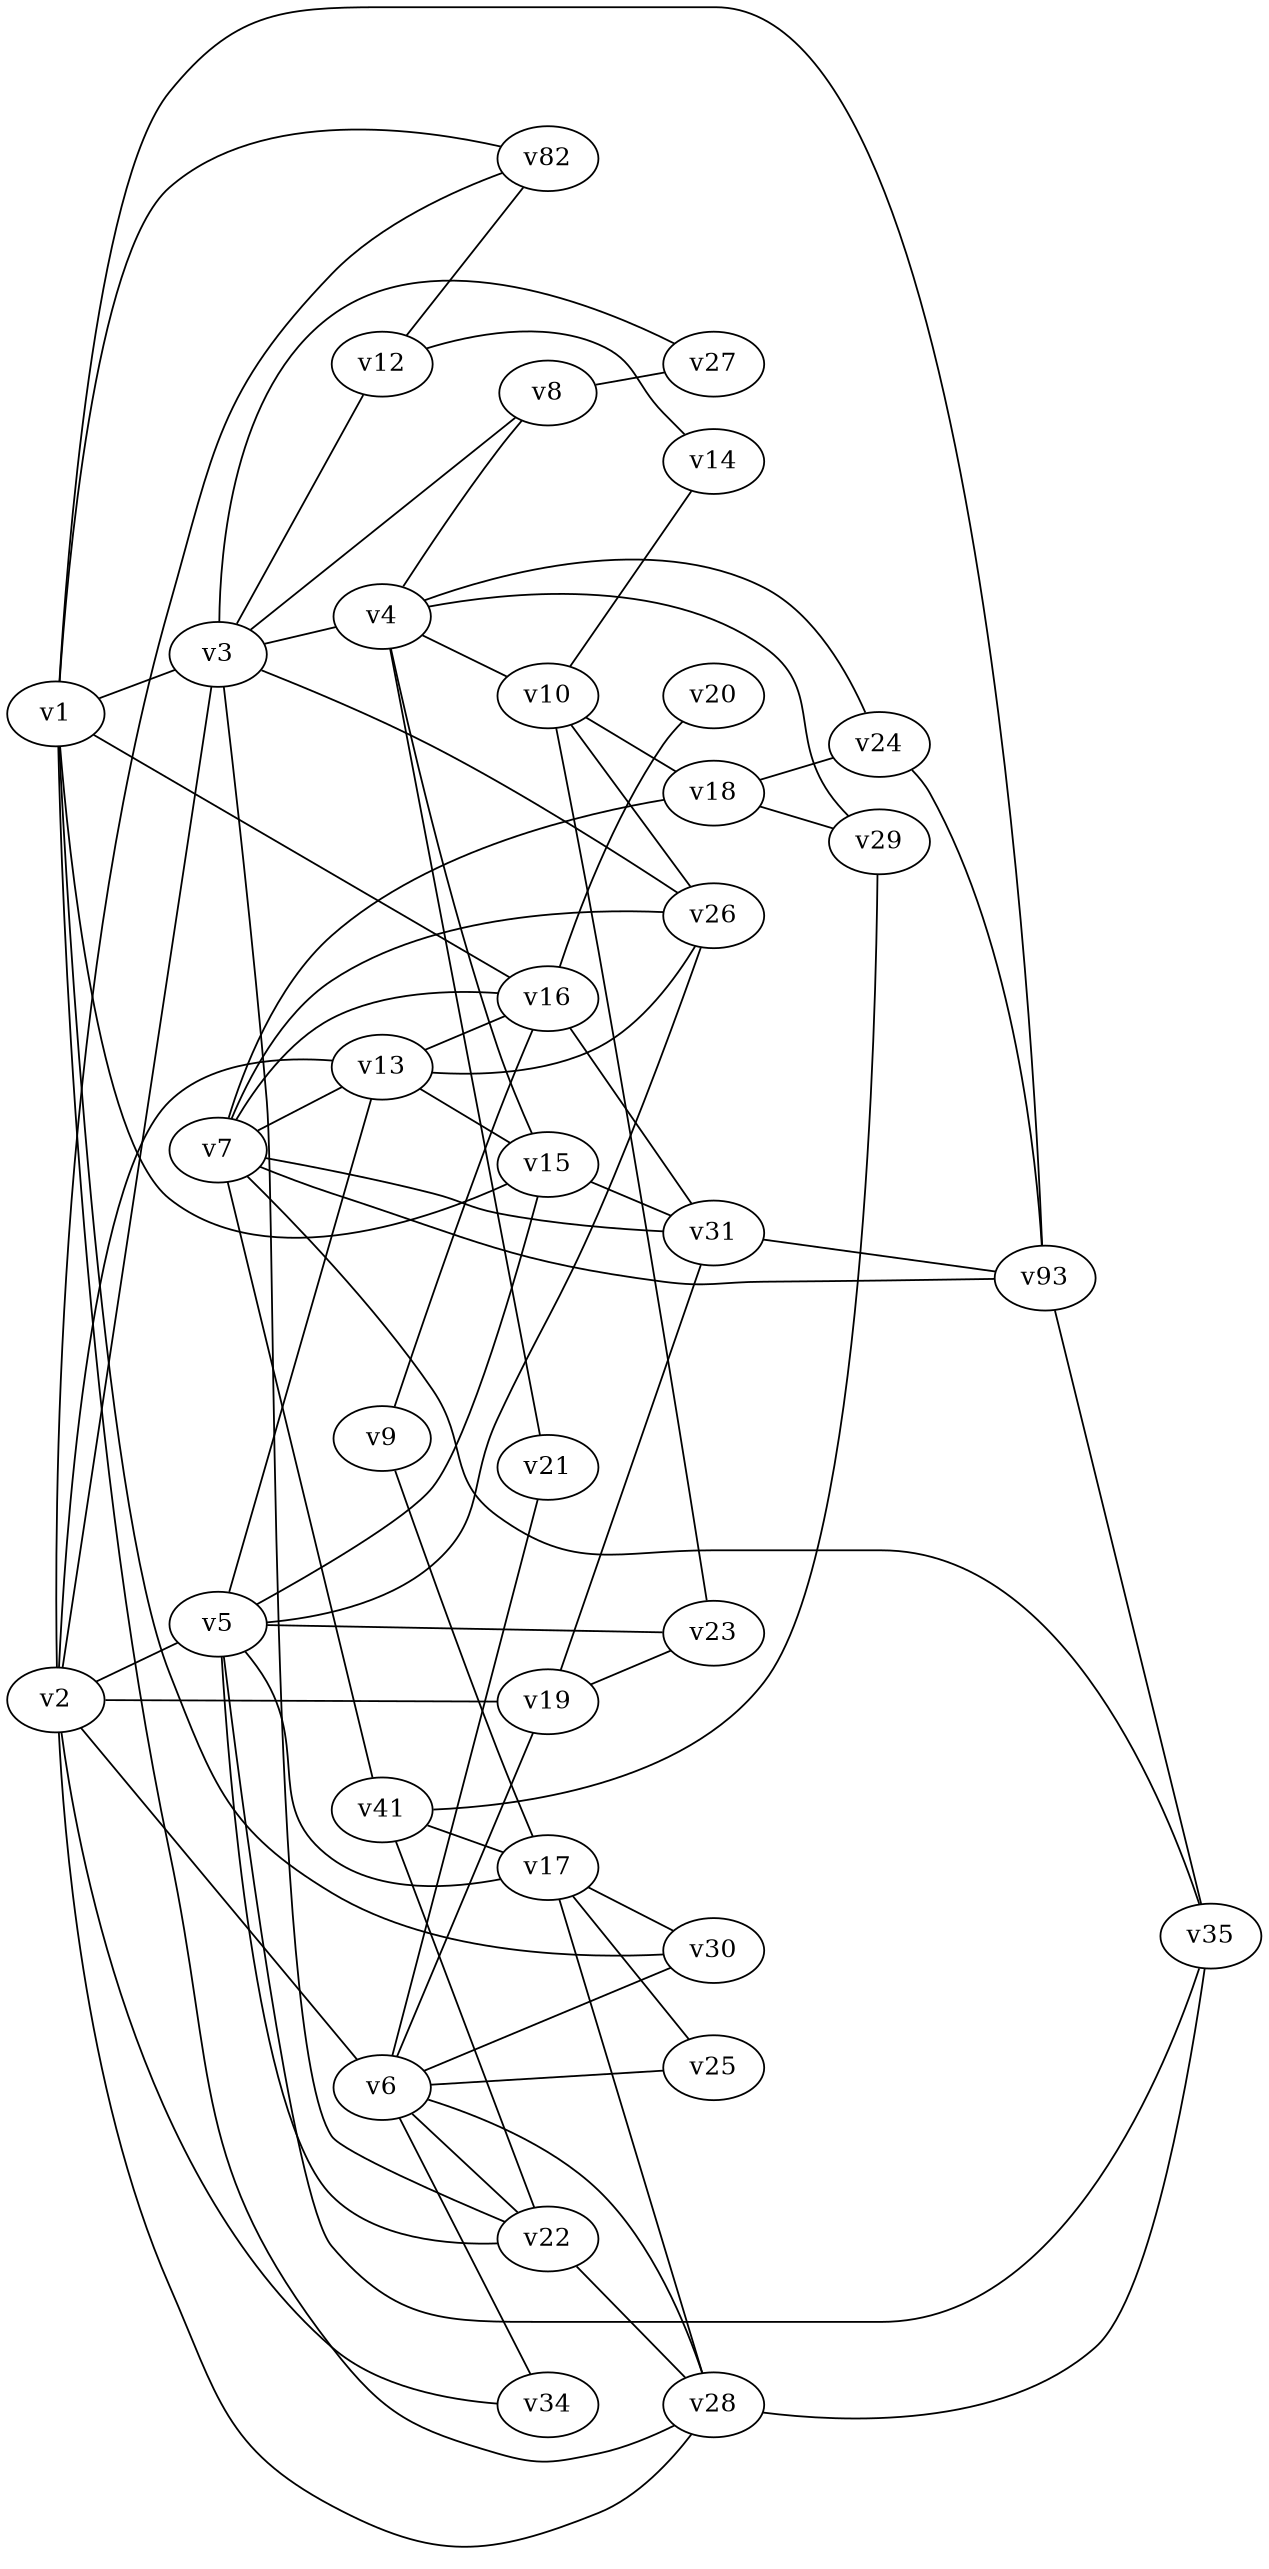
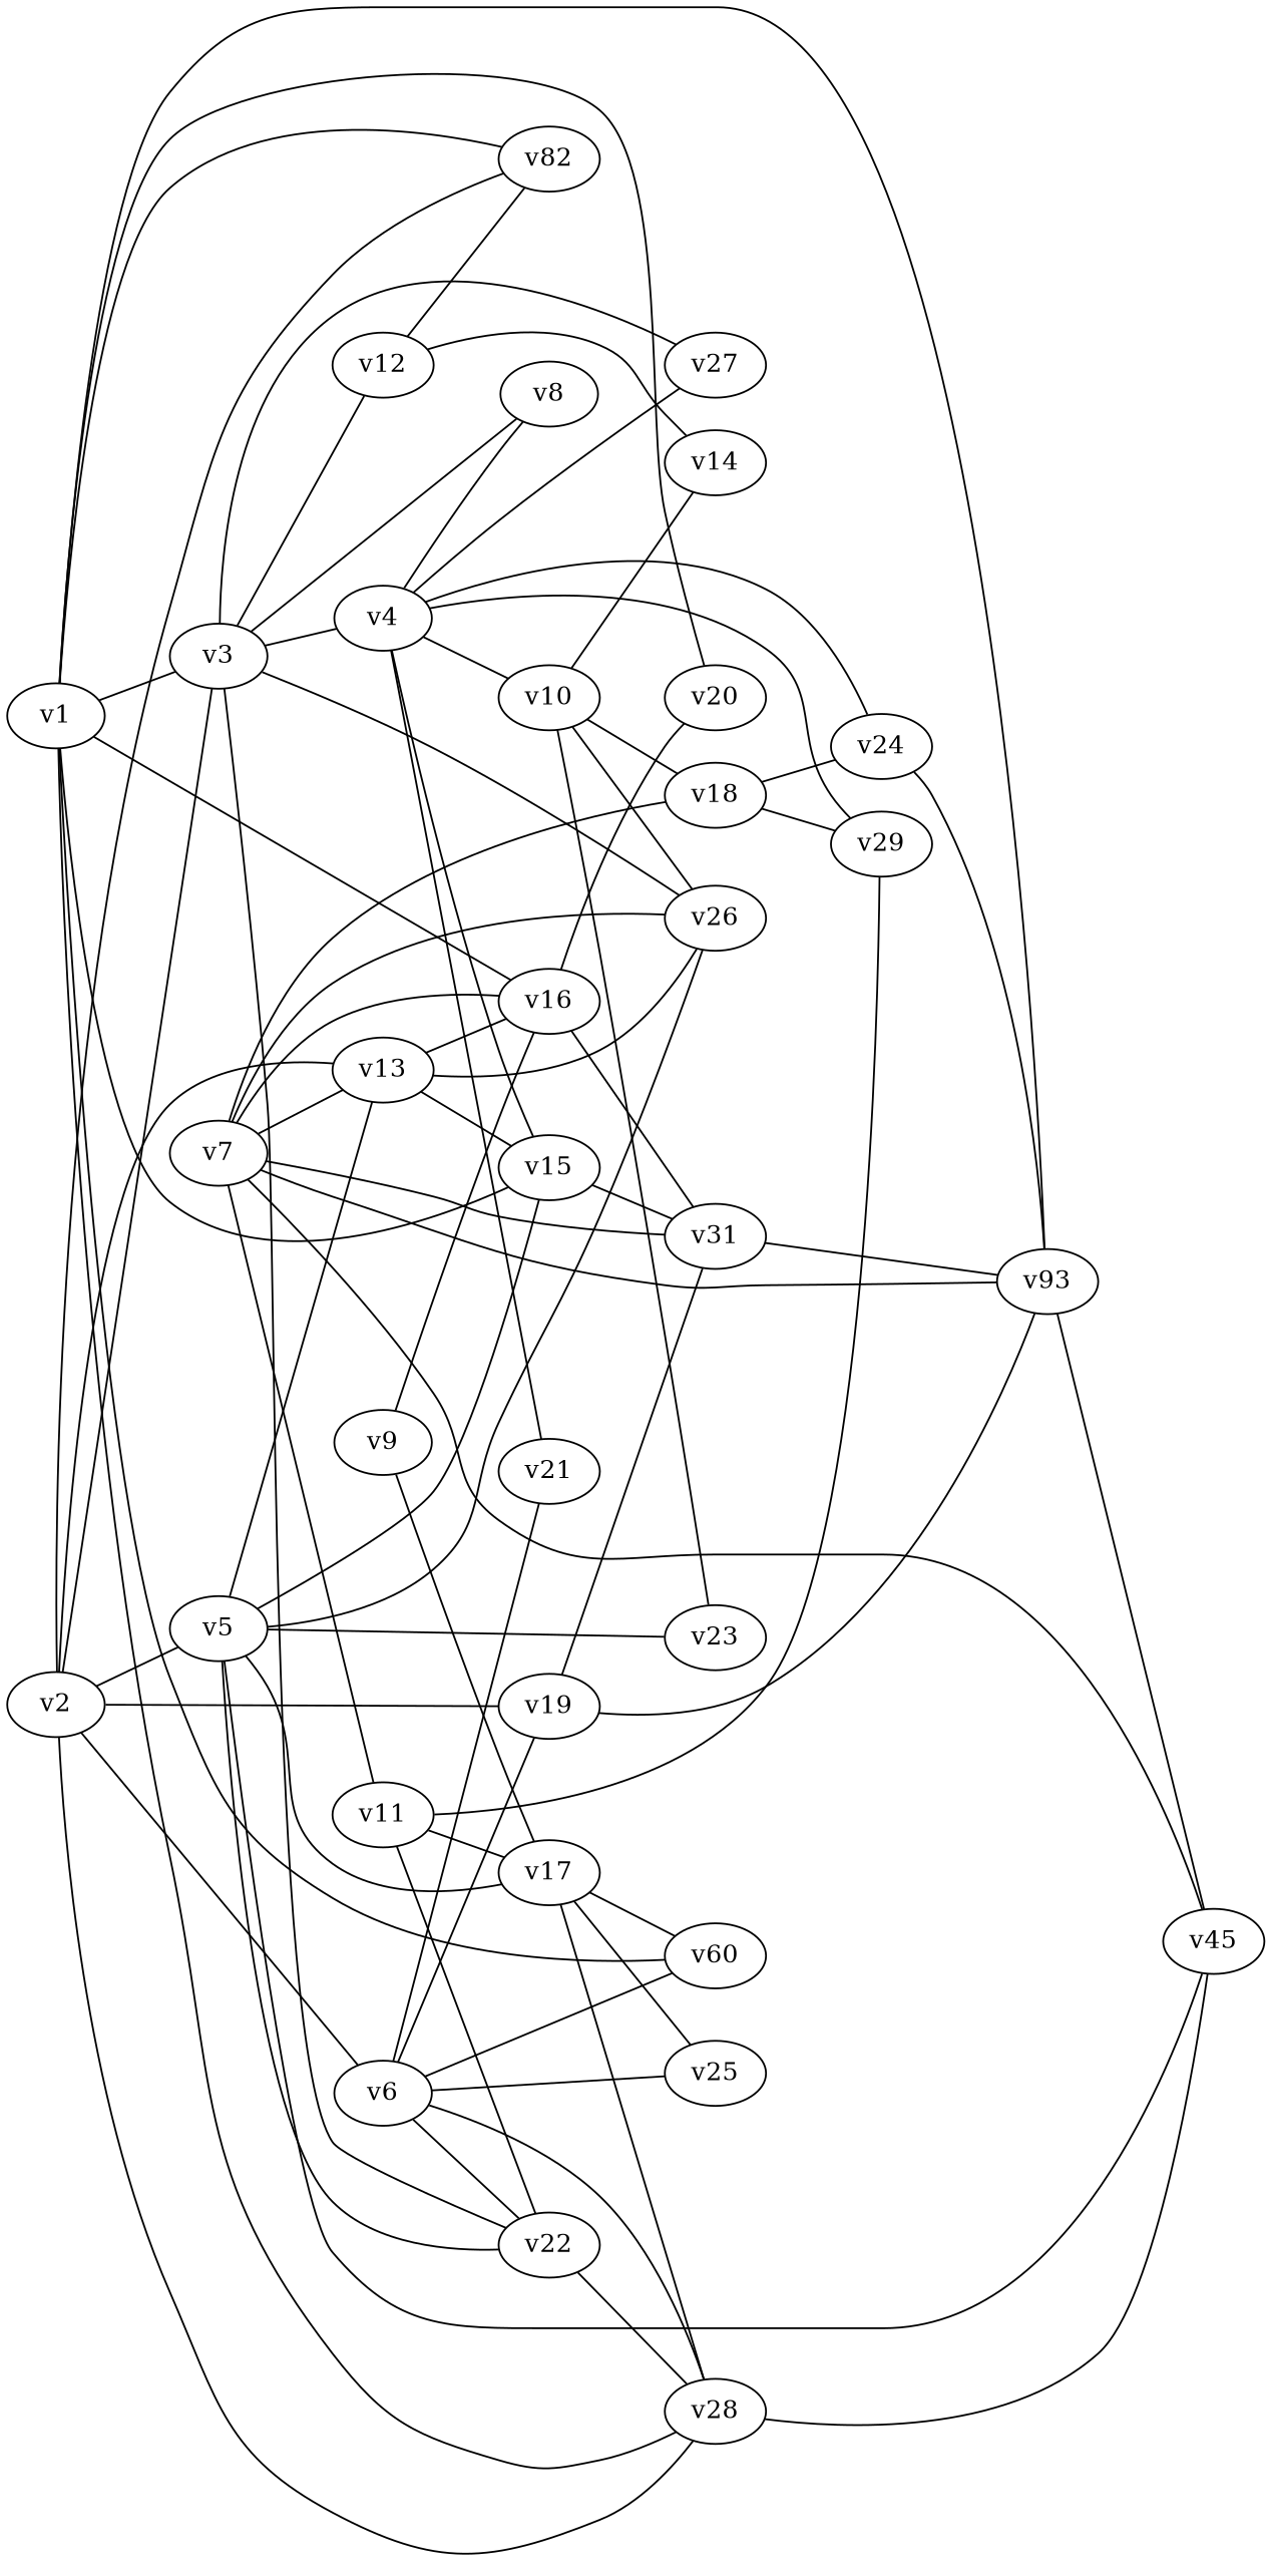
  graph {
    rankdir=LR
    v1
    v16
    v20
    v28
    n5 [label=v82]
-   v30
+   v30 [label=v60]
    v15
    v3
    n9 [label=v93]
    v31
-   v35
+   v35 [label=v45]
    v4
    v22
    v27
    v12
    v26
    v8
    v21
    v29
    v10
    v24
    v14
    v2
    v13
    v6
    v19
-   v34
    v5
    v25
    v23
    v17
    v18
    v7
-   v11 [label=v41]
+   v11
    v9
    v1 -- v16
+   v1 -- v20
    v1 -- v28
    v1 -- n5
    v1 -- v30
    v1 -- v15
    v1 -- v3
    v1 -- n9
    v16 -- v20
    v16 -- v31
    v28 -- v35
    v15 -- v31
    v3 -- v4
    v3 -- v22
    v3 -- v27
    v3 -- v12
    v3 -- v26
    v3 -- v8
    n9 -- v35
    v31 -- n9
    v4 -- v15
-   v8 -- v27
+   v4 -- v27
    v4 -- v8
    v4 -- v21
    v4 -- v29
    v4 -- v10
    v4 -- v24
    v22 -- v28
    v12 -- n5
    v12 -- v14
    v10 -- v26
    v10 -- v14
    v10 -- v23
    v10 -- v18
    v24 -- n9
    v2 -- v28
    v2 -- n5
    v2 -- v3
    v2 -- v13
    v2 -- v6
    v2 -- v19
-   v2 -- v34
    v2 -- v5
    v13 -- v16
    v13 -- v15
    v13 -- v26
    v6 -- v28
    v6 -- v30
    v6 -- v22
    v6 -- v21
    v6 -- v19
-   v6 -- v34
    v6 -- v25
-   v19 -- v23
+   v19 -- n9
    v19 -- v31
    v5 -- v15
    v5 -- v35
    v5 -- v22
    v5 -- v26
    v5 -- v13
    v5 -- v23
    v5 -- v17
    v17 -- v28
    v17 -- v30
    v17 -- v25
    v18 -- v29
    v18 -- v24
    v7 -- v16
    v7 -- n9
    v7 -- v31
    v7 -- v35
    v7 -- v26
    v7 -- v13
    v7 -- v18
    v7 -- v11
    v11 -- v22
    v11 -- v29
    v11 -- v17
    v9 -- v16
    v9 -- v17
  }
